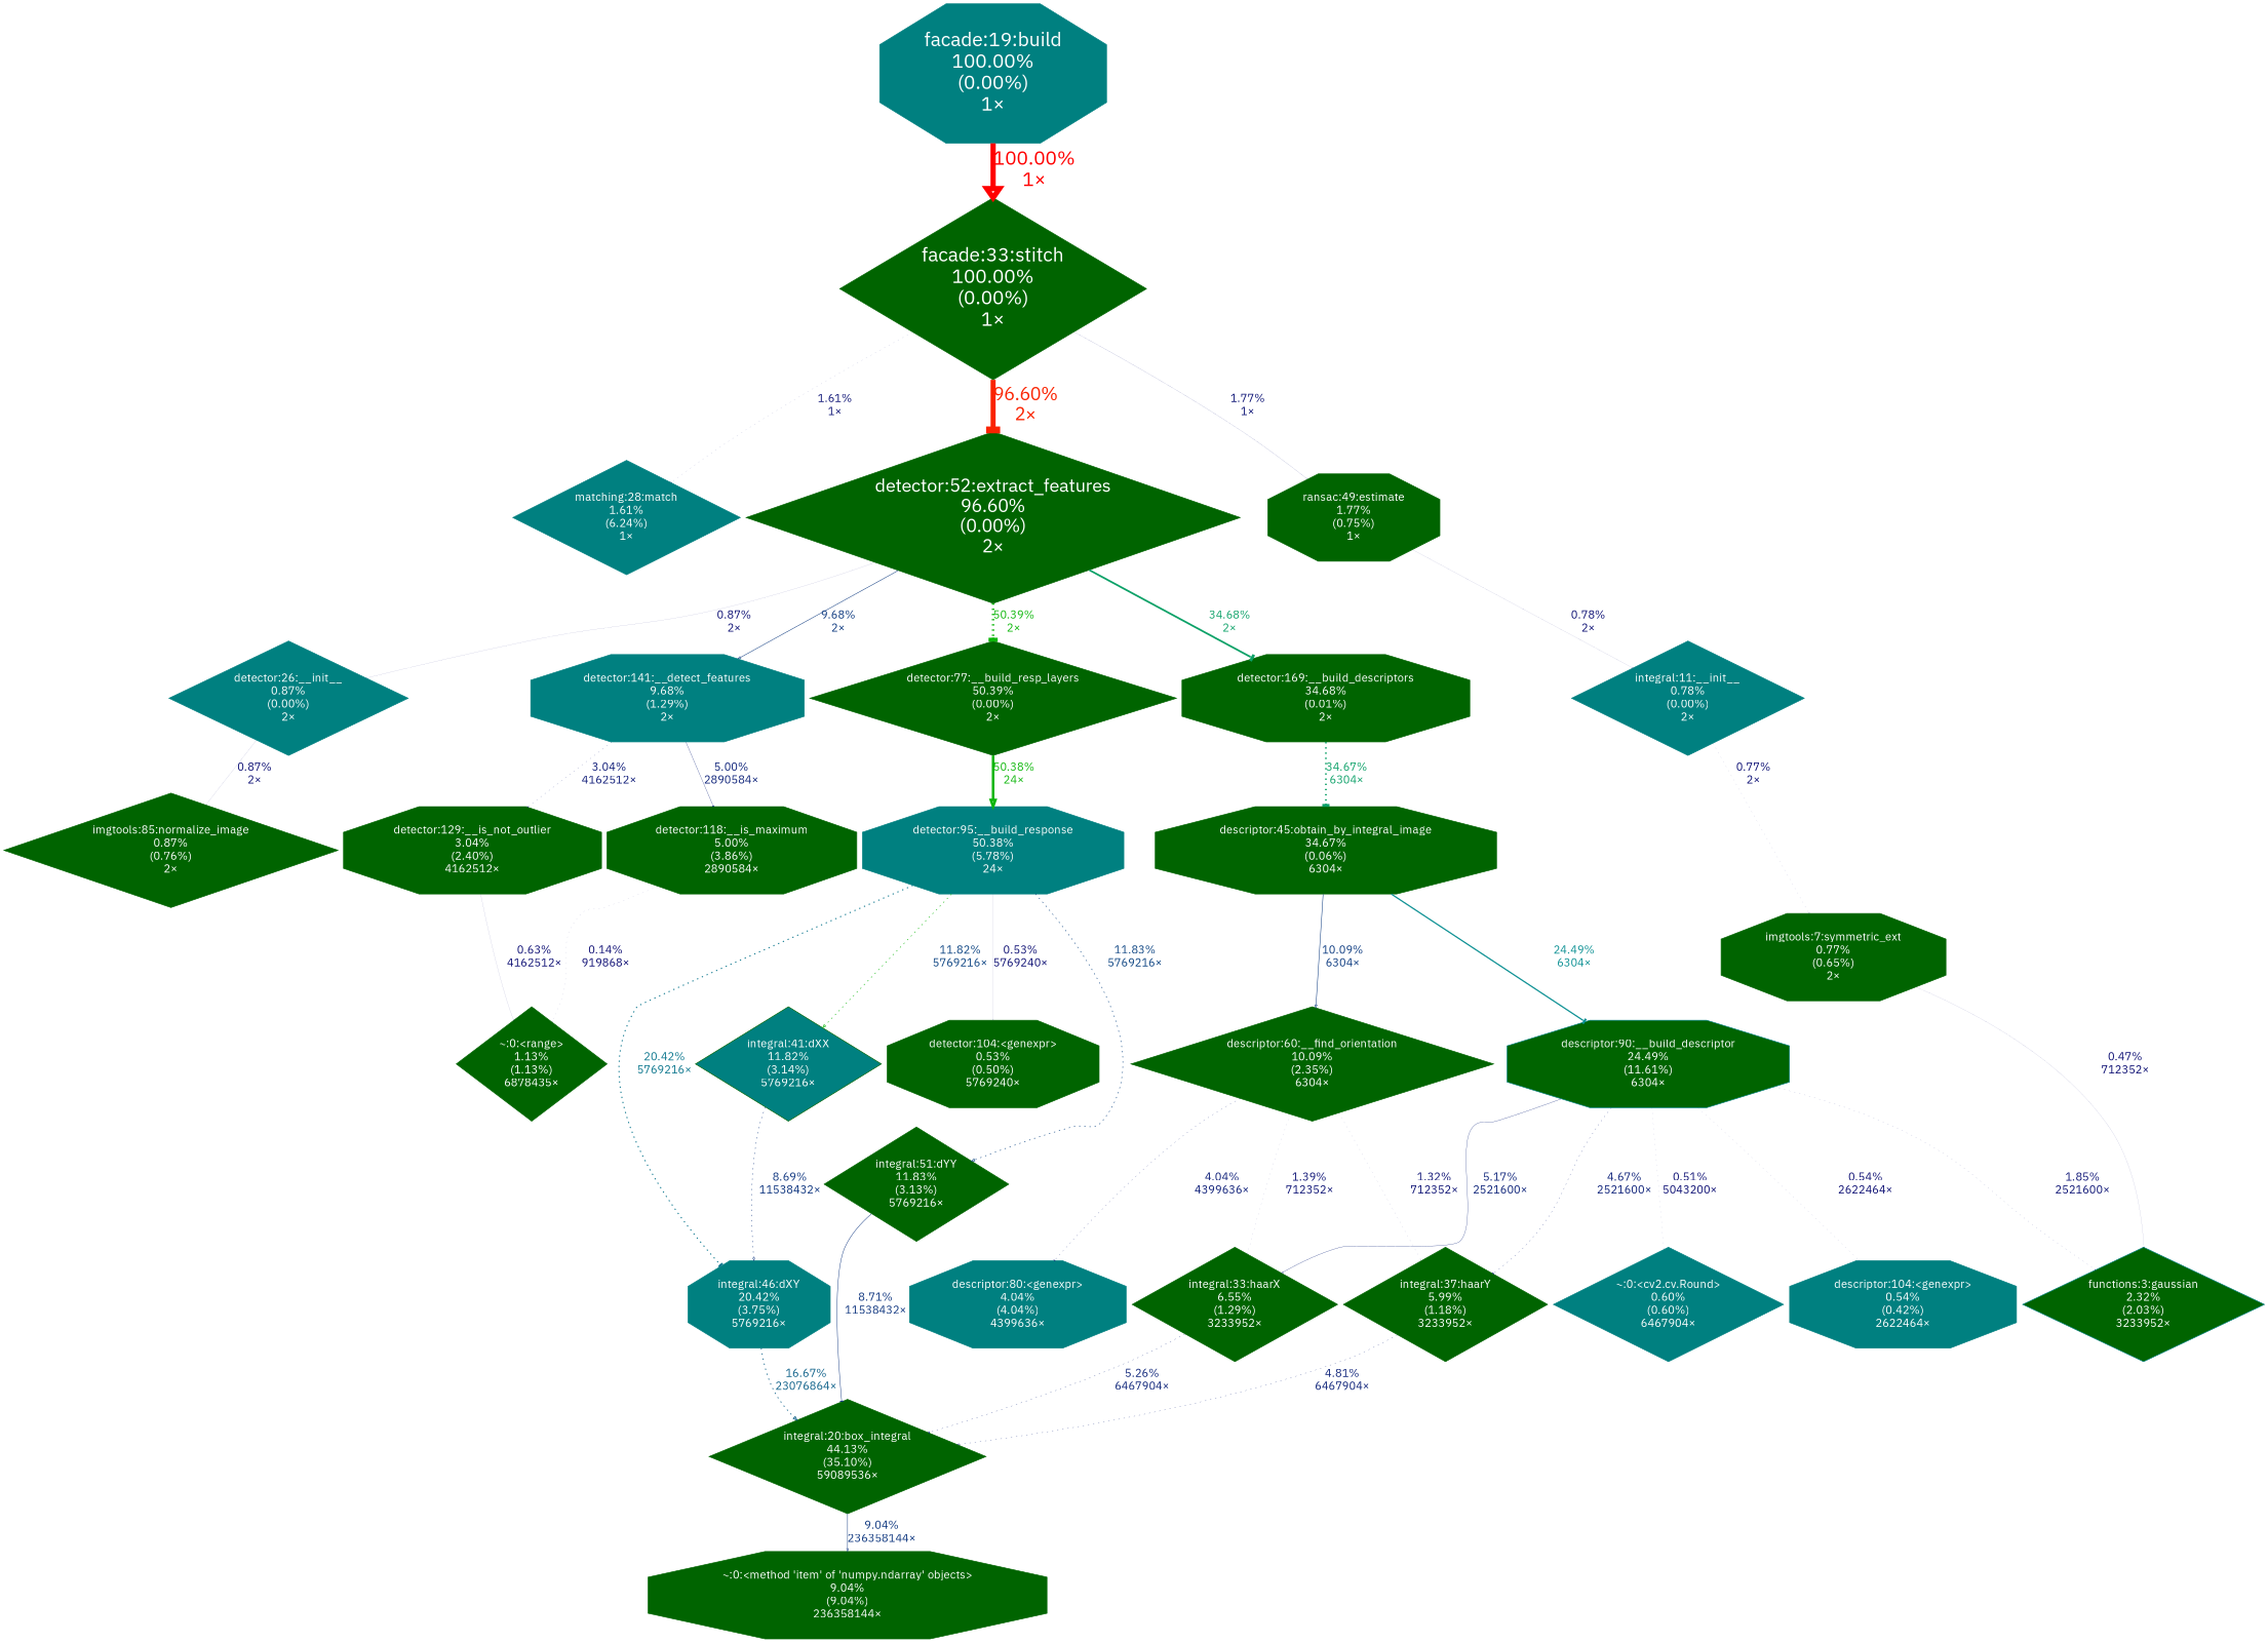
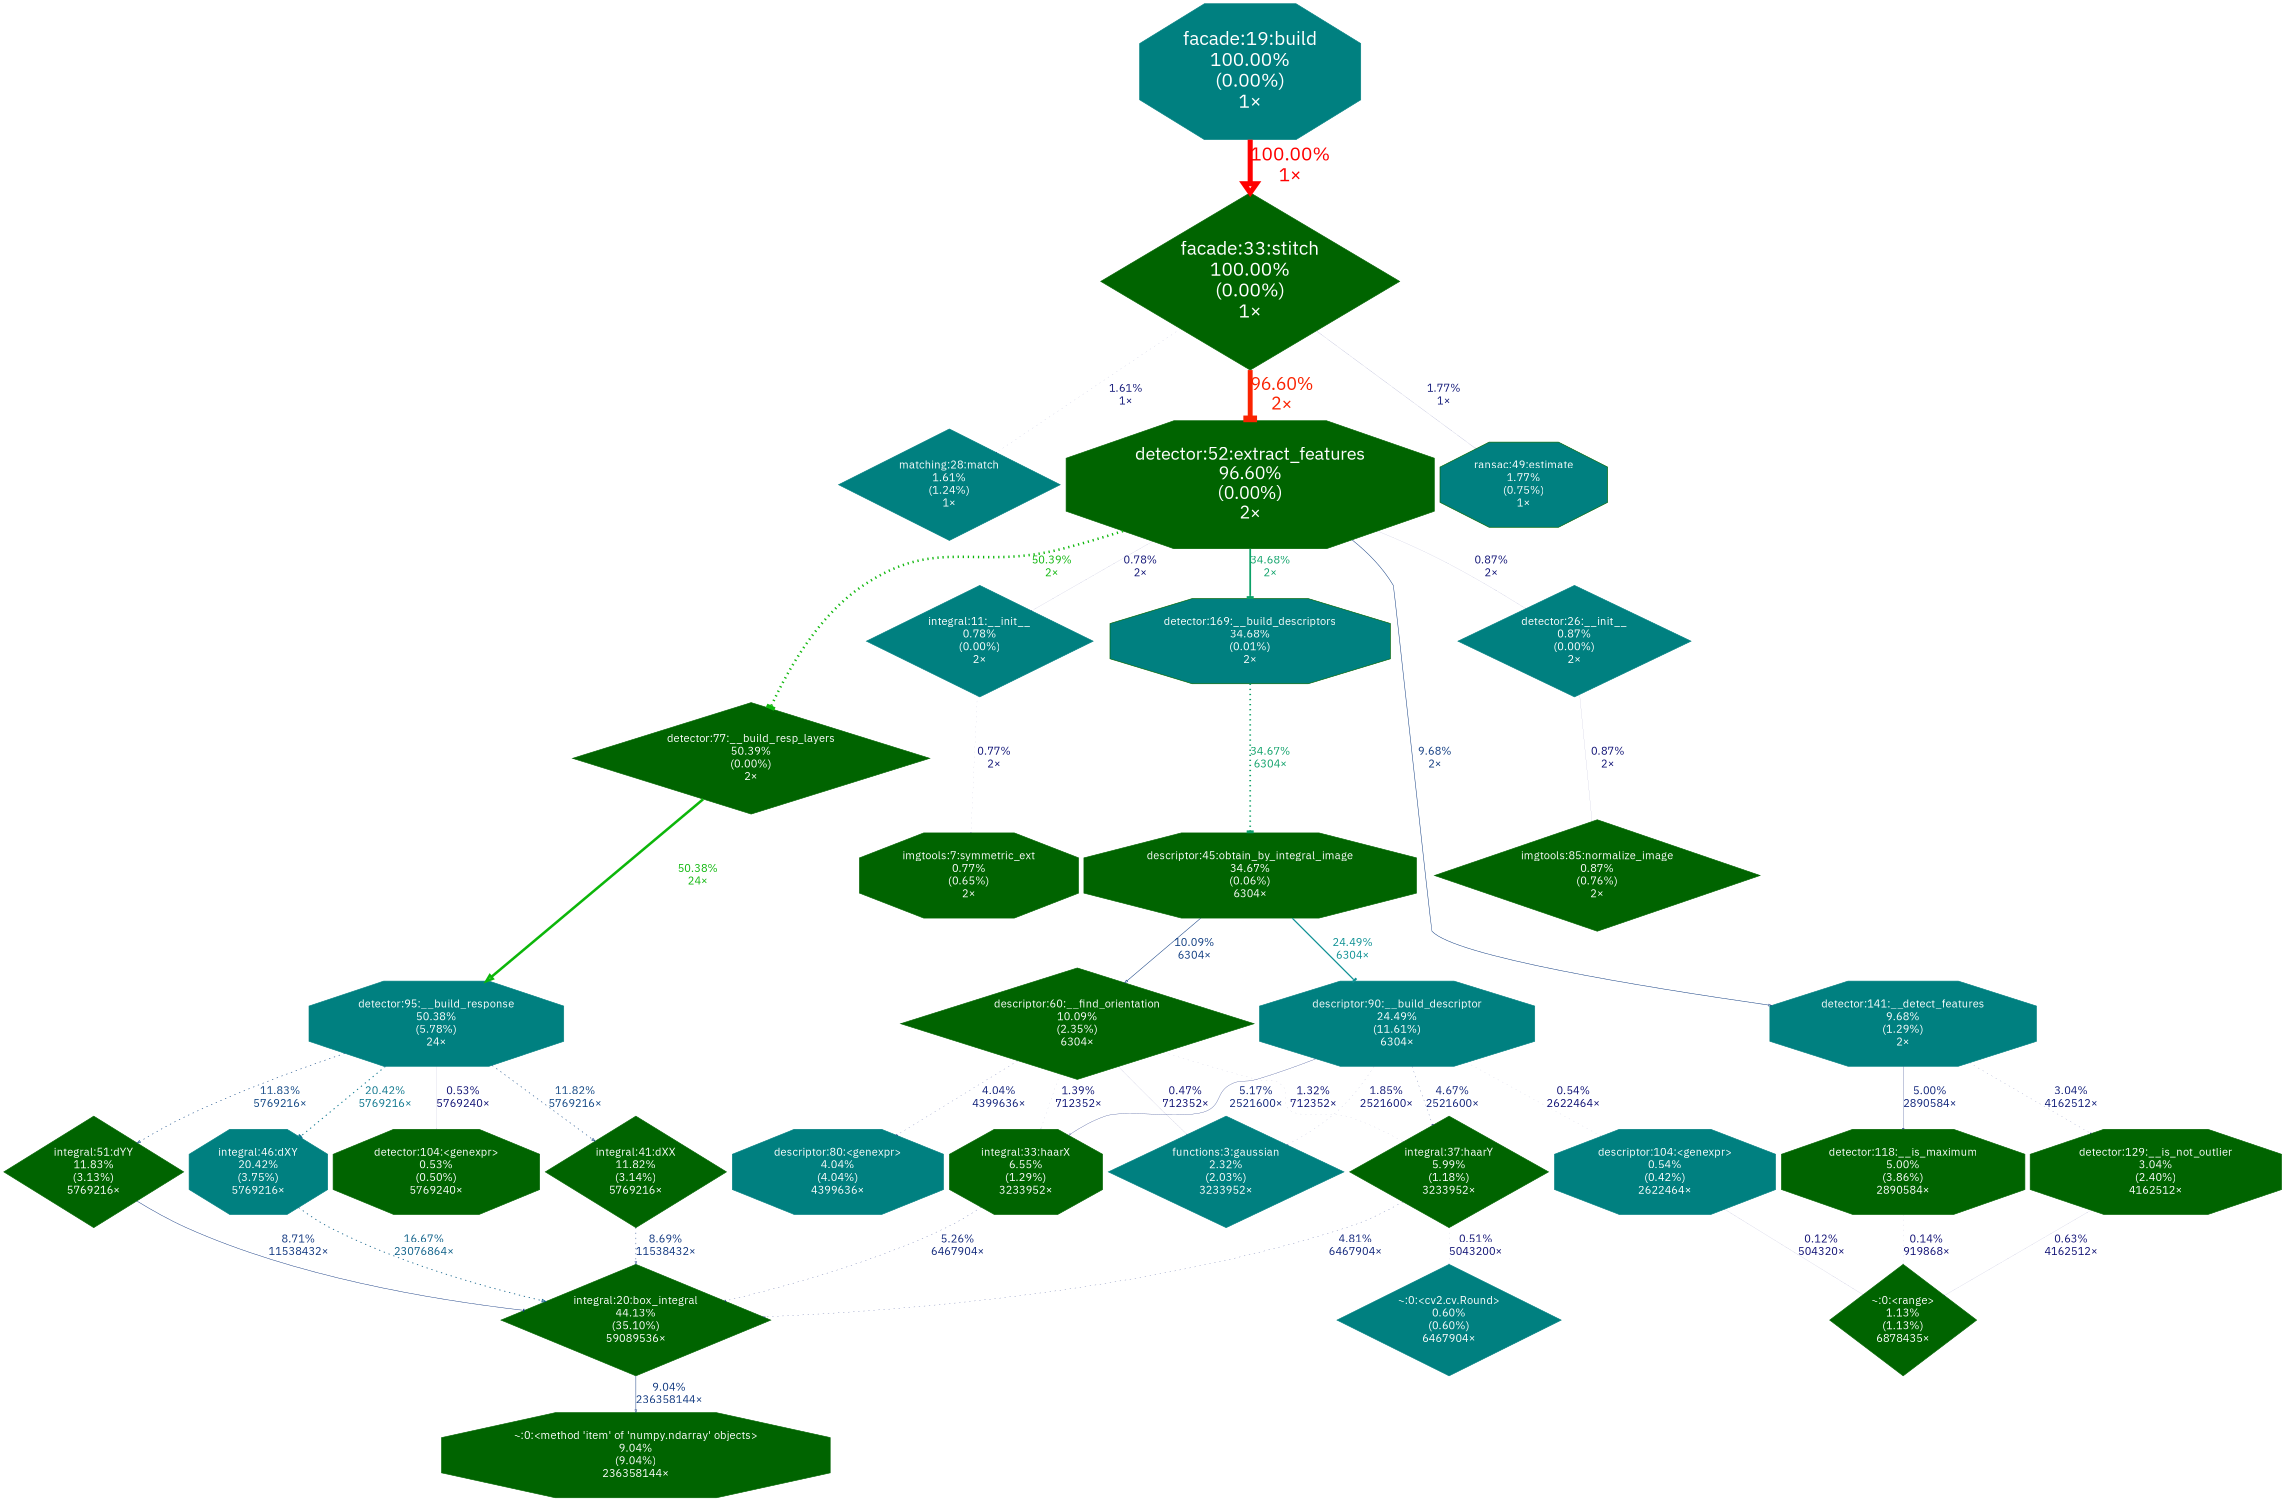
  digraph {
    fontname="IBM Plex Sans"
    nodesep=0.125
    ranksep=0.25
    node [color=darkgreen fontcolor="#ffffff" fontname="IBM Plex Sans" fontsize=18.00 shape=octagon style=filled]
    edge [arrowhead=onormal arrowsize=0.16 color="#0d1074" fontcolor="#0d1074" fontname="IBM Plex Sans" fontsize=18.00 labeldistance=0.10 penwidth=0.10 style=dotted]
-   n1 [color=teal height=0 label="matching:28:match\n1.61%\n(6.24%)\n1×" shape=diamond width=0]
+   n1 [color=teal height=0 label="matching:28:match\n1.61%\n(1.24%)\n1×" shape=diamond width=0]
    n2 [fontsize=30.00 height=0 label="facade:33:stitch\n100.00%\n(0.00%)\n1×" shape=diamond width=0]
-   n3 [fontsize=28.00 height=0 label="detector:52:extract_features\n96.60%\n(0.00%)\n2×" shape=diamond width=0]
-   n4 [height=0 label="ransac:49:estimate\n1.77%\n(0.75%)\n1×" width=0]
+   n3 [fontsize=28.00 height=0 label="detector:52:extract_features\n96.60%\n(0.00%)\n2×" width=0]
+   n4 [height=0 label="ransac:49:estimate\n1.77%\n(0.75%)\n1×" width=0 fillcolor=teal]
    n5 [height=0 label="detector:77:__build_resp_layers\n50.39%\n(0.00%)\n2×" shape=diamond width=0]
    n6 [color=teal height=0 label="integral:11:__init__\n0.78%\n(0.00%)\n2×" shape=diamond width=0]
    n7 [color=teal height=0 label="detector:141:__detect_features\n9.68%\n(1.29%)\n2×" width=0]
-   n8 [height=0 label="detector:169:__build_descriptors\n34.68%\n(0.01%)\n2×" width=0]
+   n8 [height=0 label="detector:169:__build_descriptors\n34.68%\n(0.01%)\n2×" width=0 fillcolor=teal]
    n9 [color=teal height=0 label="detector:26:__init__\n0.87%\n(0.00%)\n2×" shape=diamond width=0]
    n10 [color=teal height=0 label="detector:95:__build_response\n50.38%\n(5.78%)\n24×" width=0]
    n11 [height=0 label="imgtools:7:symmetric_ext\n0.77%\n(0.65%)\n2×" width=0]
    n12 [height=0 label="detector:118:__is_maximum\n5.00%\n(3.86%)\n2890584×" width=0]
    n13 [height=0 label="detector:129:__is_not_outlier\n3.04%\n(2.40%)\n4162512×" width=0]
    n14 [height=0 label="descriptor:45:obtain_by_integral_image\n34.67%\n(0.06%)\n6304×" width=0]
    n15 [height=0 label="imgtools:85:normalize_image\n0.87%\n(0.76%)\n2×" shape=diamond width=0]
-   n16 [color=teal height=0 label="descriptor:90:__build_descriptor\n24.49%\n(11.61%)\n6304×" width=0 fillcolor=darkgreen]
+   n16 [color=teal height=0 label="descriptor:90:__build_descriptor\n24.49%\n(11.61%)\n6304×" width=0]
    n17 [color=teal height=0 label="~:0:<cv2.cv.Round>\n0.60%\n(0.60%)\n6467904×" shape=diamond width=0]
    n18 [color=teal height=0 label="descriptor:104:<genexpr>\n0.54%\n(0.42%)\n2622464×" width=0]
-   n19 [height=0 label="integral:33:haarX\n6.55%\n(1.29%)\n3233952×" shape=diamond width=0]
+   n19 [height=0 label="integral:33:haarX\n6.55%\n(1.29%)\n3233952×" width=0]
    n20 [height=0 label="integral:37:haarY\n5.99%\n(1.18%)\n3233952×" shape=diamond width=0]
-   n21 [color=teal height=0 label="functions:3:gaussian\n2.32%\n(2.03%)\n3233952×" shape=diamond width=0 fillcolor=darkgreen]
+   n21 [color=teal height=0 label="functions:3:gaussian\n2.32%\n(2.03%)\n3233952×" shape=diamond width=0]
    n22 [height=0 label="~:0:<range>\n1.13%\n(1.13%)\n6878435×" shape=diamond width=0]
    n23 [height=0 label="integral:20:box_integral\n44.13%\n(35.10%)\n59089536×" shape=diamond width=0]
    n24 [height=0 label="~:0:<method 'item' of 'numpy.ndarray' objects>\n9.04%\n(9.04%)\n236358144×" width=0]
    n25 [height=0 label="descriptor:60:__find_orientation\n10.09%\n(2.35%)\n6304×" shape=diamond width=0]
    n26 [color=teal height=0 label="descriptor:80:<genexpr>\n4.04%\n(4.04%)\n4399636×" width=0]
    n27 [color=teal height=0 label="integral:46:dXY\n20.42%\n(3.75%)\n5769216×" width=0]
-   n28 [height=0 label="integral:41:dXX\n11.82%\n(3.14%)\n5769216×" shape=diamond width=0 fillcolor=teal]
+   n28 [height=0 label="integral:41:dXX\n11.82%\n(3.14%)\n5769216×" shape=diamond width=0]
    n29 [height=0 label="detector:104:<genexpr>\n0.53%\n(0.50%)\n5769240×" width=0]
    n30 [height=0 label="integral:51:dYY\n11.83%\n(3.13%)\n5769216×" shape=diamond width=0]
    n31 [color=teal fontsize=30.00 height=0 label="facade:19:build\n100.00%\n(0.00%)\n1×" width=0]
    n2 -> n1 [arrowhead=tee arrowsize=0.18 color="#0d1375" fontcolor="#0d1375" label="1.61%\n1×" labeldistance=0.13 penwidth=0.13]
    n2 -> n3 [arrowhead=tee arrowsize=1.39 color="#fa2301" fontcolor="#fa2301" fontsize=28.00 label="96.60%\n2×" labeldistance=7.73 penwidth=7.73 style=bold]
    n2 -> n4 [arrowsize=0.19 color="#0d1475" fontcolor="#0d1475" label="1.77%\n1×" labeldistance=0.14 penwidth=0.14 style=bold]
    n3 -> n5 [arrowhead=tee arrowsize=1.00 color="#0cb60a" fontcolor="#0cb60a" label="50.39%\n2×" labeldistance=4.03 penwidth=4.03]
-   n4 -> n6 [arrowhead=tee label="0.78%\n2×" style=bold]
+   n3 -> n6 [arrowhead=tee label="0.78%\n2×" style=bold]
    n3 -> n7 [arrowsize=0.44 color="#0d397f" fontcolor="#0d397f" label="9.68%\n2×" labeldistance=0.77 penwidth=0.77 style=bold]
    n3 -> n8 [arrowhead=tee arrowsize=0.83 color="#0ba167" fontcolor="#0ba167" label="34.68%\n2×" labeldistance=2.77 penwidth=2.77 style=bold]
    n3 -> n9 [label="0.87%\n2×" style=bold]
    n5 -> n10 [arrowsize=1.00 color="#0cb60a" fontcolor="#0cb60a" label="50.38%\n24×" labeldistance=4.03 penwidth=4.03 style=bold]
    n6 -> n11 [arrowhead=tee label="0.77%\n2×"]
    n7 -> n12 [arrowhead=tee arrowsize=0.32 color="#0d2279" fontcolor="#0d2279" label="5.00%\n2890584×" labeldistance=0.40 penwidth=0.40 style=bold]
    n7 -> n13 [arrowhead=tee arrowsize=0.25 color="#0d1a77" fontcolor="#0d1a77" label="3.04%\n4162512×" labeldistance=0.24 penwidth=0.24]
    n8 -> n14 [arrowhead=tee arrowsize=0.83 color="#0ba067" fontcolor="#0ba067" label="34.67%\n6304×" labeldistance=2.77 penwidth=2.77]
    n9 -> n15 [label="0.87%\n2×" style=bold]
    n10 -> n27 [arrowhead=tee arrowsize=0.64 color="#0c768d" fontcolor="#0c768d" label="20.42%\n5769216×" labeldistance=1.63 penwidth=1.63]
-   n10 -> n28 [arrowsize=0.49 color="#0cb60a" fontcolor="#0d4482" label="11.82%\n5769216×" labeldistance=0.95 penwidth=0.95]
+   n10 -> n28 [arrowsize=0.49 color="#0d4482" fontcolor="#0d4482" label="11.82%\n5769216×" labeldistance=0.95 penwidth=0.95]
    n10 -> n29 [color="#0d0f73" fontcolor="#0d0f73" label="0.53%\n5769240×" style=bold]
    n10 -> n30 [arrowsize=0.49 color="#0d4482" fontcolor="#0d4482" label="11.83%\n5769216×" labeldistance=0.95 penwidth=0.95]
    n12 -> n22 [color="#0d0d73" fontcolor="#0d0d73" label="0.14%\n919868×"]
    n13 -> n22 [arrowhead=tee color="#0d0f74" fontcolor="#0d0f74" label="0.63%\n4162512×" style=bold]
    n14 -> n16 [arrowhead=tee arrowsize=0.70 color="#0c9093" fontcolor="#0c9093" label="24.49%\n6304×" labeldistance=1.96 penwidth=1.96 style=bold]
    n14 -> n25 [arrowsize=0.45 color="#0d3b80" fontcolor="#0d3b80" label="10.09%\n6304×" labeldistance=0.81 penwidth=0.81 style=bold]
-   n16 -> n17 [color="#0d0f73" fontcolor="#0d0f73" label="0.51%\n5043200×"]
+   n20 -> n17 [color="#0d0f73" fontcolor="#0d0f73" label="0.51%\n5043200×"]
    n16 -> n18 [color="#0d0f73" fontcolor="#0d0f73" label="0.54%\n2622464×"]
    n16 -> n19 [arrowsize=0.32 color="#0d2379" fontcolor="#0d2379" label="5.17%\n2521600×" labeldistance=0.41 penwidth=0.41 style=bold]
    n16 -> n20 [arrowhead=tee arrowsize=0.31 color="#0d2179" fontcolor="#0d2179" label="4.67%\n2521600×" labeldistance=0.37 penwidth=0.37]
    n16 -> n21 [arrowhead=tee arrowsize=0.19 color="#0d1475" fontcolor="#0d1475" label="1.85%\n2521600×" labeldistance=0.15 penwidth=0.15]
+   n18 -> n22 [color="#0d0d73" fontcolor="#0d0d73" label="0.12%\n504320×" style=bold]
    n19 -> n23 [arrowhead=tee arrowsize=0.32 color="#0d2479" fontcolor="#0d2479" label="5.26%\n6467904×" labeldistance=0.42 penwidth=0.42]
    n20 -> n23 [arrowsize=0.31 color="#0d2279" fontcolor="#0d2279" label="4.81%\n6467904×" labeldistance=0.38 penwidth=0.38]
    n23 -> n24 [arrowsize=0.43 color="#0d367e" fontcolor="#0d367e" label="9.04%\n236358144×" labeldistance=0.72 penwidth=0.72 style=bold]
    n25 -> n19 [arrowsize=0.17 color="#0d1375" fontcolor="#0d1375" label="1.39%\n712352×" labeldistance=0.11 penwidth=0.11]
    n25 -> n20 [color="#0d1274" fontcolor="#0d1274" label="1.32%\n712352×" labeldistance=0.11 penwidth=0.11]
-   n11 -> n21 [arrowhead=tee color="#0d0f73" fontcolor="#0d0f73" label="0.47%\n712352×" style=bold]
+   n25 -> n21 [arrowhead=tee color="#0d0f73" fontcolor="#0d0f73" label="0.47%\n712352×" style=bold]
    n25 -> n26 [arrowhead=tee arrowsize=0.28 color="#0d1e78" fontcolor="#0d1e78" label="4.04%\n4399636×" labeldistance=0.32 penwidth=0.32]
    n27 -> n23 [arrowsize=0.58 color="#0c5f88" fontcolor="#0c5f88" label="16.67%\n23076864×" labeldistance=1.33 penwidth=1.33]
-   n28 -> n27 [arrowsize=0.42 color="#0d347e" fontcolor="#0d347e" label="8.69%\n11538432×" labeldistance=0.70 penwidth=0.70]
+   n28 -> n23 [arrowsize=0.42 color="#0d347e" fontcolor="#0d347e" label="8.69%\n11538432×" labeldistance=0.70 penwidth=0.70]
    n30 -> n23 [arrowhead=tee arrowsize=0.42 color="#0d347e" fontcolor="#0d347e" label="8.71%\n11538432×" labeldistance=0.70 penwidth=0.70 style=bold]
    n31 -> n2 [arrowsize=1.41 color="#ff0000" fontcolor="#ff0000" fontsize=30.00 label="100.00%\n1×" labeldistance=8.00 penwidth=8.00 style=bold]
  }
